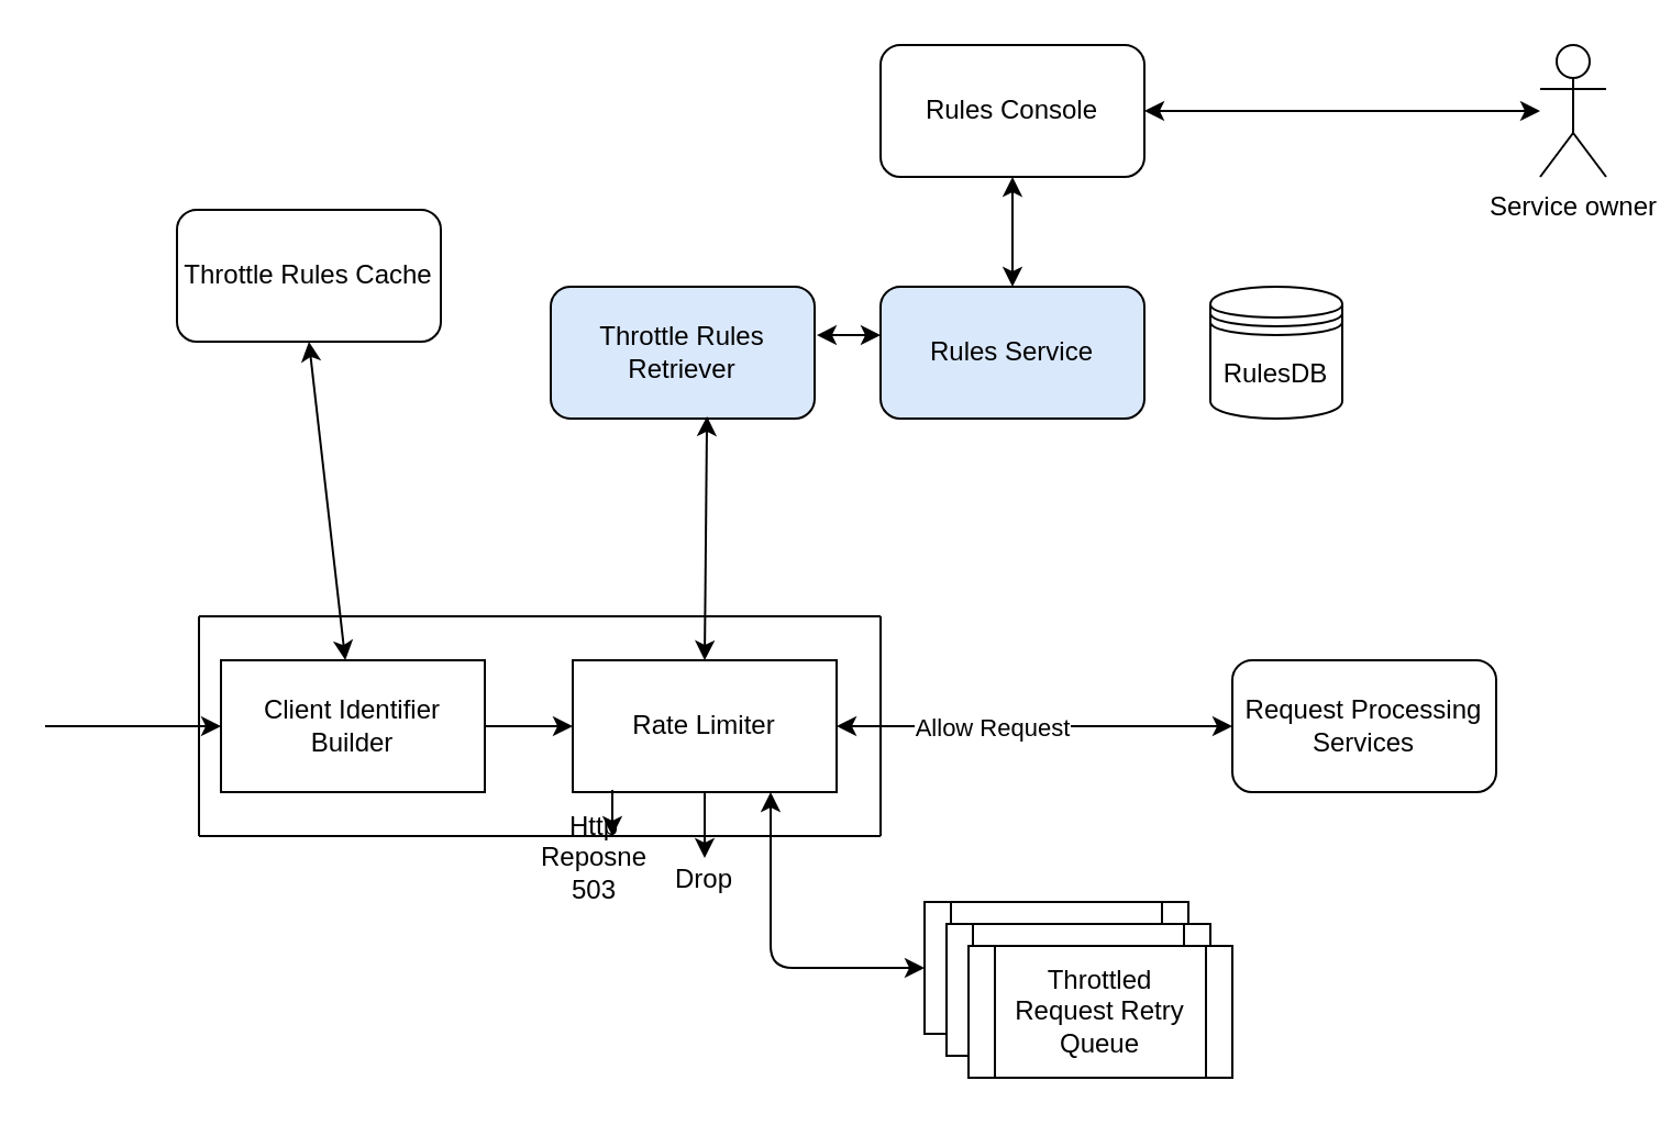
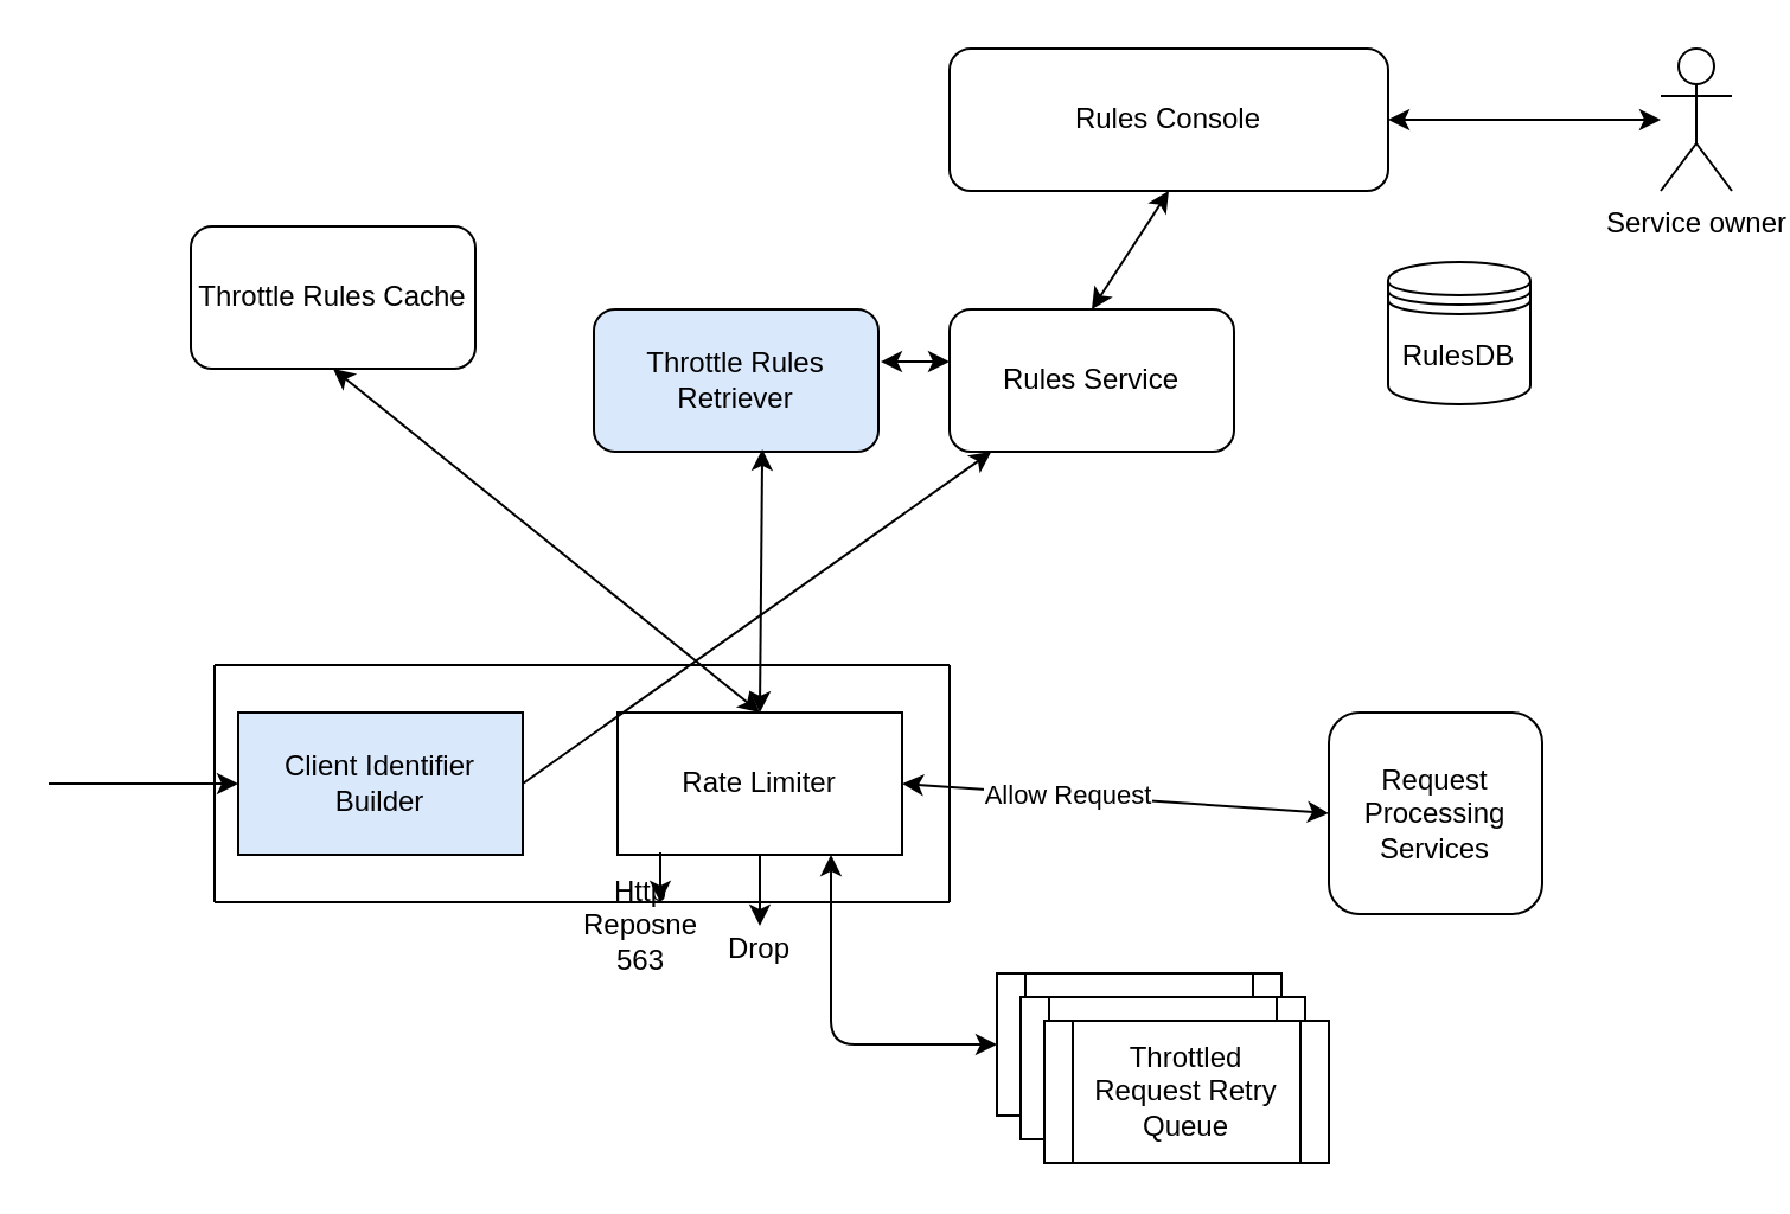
  <mxCell id="0" />
  <mxCell id="1" parent="0" />
- <mxCell id="2" value="Client Identifier Builder" style="rounded=0;whiteSpace=wrap;html=1;" vertex="1" parent="1"><mxGeometry y="300" width="120" height="60" as="geometry" x="100" /></mxCell>
+ <mxCell id="2" value="Client Identifier Builder" style="rounded=0;whiteSpace=wrap;html=1;fillColor=#dae8fc;" vertex="1" parent="1"><mxGeometry y="300" width="120" height="60" as="geometry" x="100" /></mxCell>
  <mxCell id="3" value="Rate Limiter" style="rounded=0;whiteSpace=wrap;html=1;" vertex="1" parent="1"><mxGeometry x="260" y="300" width="120" height="60" as="geometry" /></mxCell>
  <mxCell id="4" value="Throttle Rules Retriever" style="rounded=1;whiteSpace=wrap;html=1;fillColor=#dae8fc;" vertex="1" parent="1"><mxGeometry x="250" y="130" width="120" height="60" as="geometry" /></mxCell>
  <mxCell id="5" value="Throttle Rules Cache" style="rounded=1;whiteSpace=wrap;html=1;" vertex="1" parent="1"><mxGeometry x="80" y="95" width="120" height="60" as="geometry" /></mxCell>
- <mxCell id="6" value="Rules Service" style="rounded=1;whiteSpace=wrap;html=1;fillColor=#dae8fc;" vertex="1" parent="1"><mxGeometry x="400" y="130" width="120" height="60" as="geometry" /></mxCell>
- <mxCell id="7" value="RulesDB" style="shape=datastore;whiteSpace=wrap;html=1;" vertex="1" parent="1"><mxGeometry x="550" y="130" width="60" height="60" as="geometry" /></mxCell>
+ <mxCell id="6" value="Rules Service" style="rounded=1;whiteSpace=wrap;html=1;" vertex="1" parent="1"><mxGeometry x="400" y="130" width="120" height="60" as="geometry" /></mxCell>
+ <mxCell id="7" value="RulesDB" style="shape=datastore;whiteSpace=wrap;html=1;" vertex="1" parent="1"><mxGeometry x="585" y="110" width="60" height="60" as="geometry" /></mxCell>
  <mxCell id="8" value="Throttled Request Retry Queue" style="shape=process;whiteSpace=wrap;html=1;backgroundOutline=1;" vertex="1" parent="1"><mxGeometry x="420" y="410" width="120" height="60" as="geometry" /></mxCell>
  <mxCell id="9" value="Throttled Request Retry Queue" style="shape=process;whiteSpace=wrap;html=1;backgroundOutline=1;" vertex="1" parent="1"><mxGeometry x="430" y="420" width="120" height="60" as="geometry" /></mxCell>
  <mxCell id="10" value="Throttled Request Retry Queue" style="shape=process;whiteSpace=wrap;html=1;backgroundOutline=1;" vertex="1" parent="1"><mxGeometry x="440" y="430" width="120" height="60" as="geometry" /></mxCell>
  <mxCell id="11" value="" style="endArrow=classic;html=1;" edge="1" parent="1" source="3"><mxGeometry width="50" height="50" relative="1" as="geometry"><mxPoint x="220" y="430" as="sourcePoint" /><mxPoint x="320" y="390" as="targetPoint" /></mxGeometry></mxCell>
  <mxCell id="12" value="Drop" style="text;html=1;strokeColor=none;fillColor=none;align=center;verticalAlign=middle;whiteSpace=wrap;rounded=0;" vertex="1" parent="1"><mxGeometry x="300" y="390" width="40" height="20" as="geometry" /></mxCell>
  <mxCell id="13" value="" style="endArrow=classic;startArrow=classic;html=1;exitX=0.75;exitY=1;exitDx=0;exitDy=0;entryX=0;entryY=0.5;entryDx=0;entryDy=0;" edge="1" parent="1" source="3" target="8"><mxGeometry width="50" height="50" relative="1" as="geometry"><mxPoint x="220" y="430" as="sourcePoint" /><mxPoint x="270" y="380" as="targetPoint" /><Array as="points"><mxPoint x="350" y="440" /></Array></mxGeometry></mxCell>
  <mxCell id="14" value="" style="endArrow=classic;html=1;exitX=0.15;exitY=0.983;exitDx=0;exitDy=0;exitPerimeter=0;" edge="1" parent="1" source="3"><mxGeometry width="50" height="50" relative="1" as="geometry"><mxPoint x="220" y="430" as="sourcePoint" /><mxPoint x="278" y="380" as="targetPoint" /></mxGeometry></mxCell>
- <mxCell id="15" value="Http Reposne 503" style="text;html=1;strokeColor=none;fillColor=none;align=center;verticalAlign=middle;whiteSpace=wrap;rounded=0;" vertex="1" parent="1"><mxGeometry x="250" y="380" width="40" height="20" as="geometry" /></mxCell>
- <mxCell id="16" value="" style="endArrow=classic;startArrow=classic;html=1;exitX=0.5;exitY=1;exitDx=0;exitDy=0;" edge="1" parent="1" source="5" target="2"><mxGeometry width="50" height="50" relative="1" as="geometry"><mxPoint x="250" y="360" as="sourcePoint" /><mxPoint x="300" y="310" as="targetPoint" /></mxGeometry></mxCell>
+ <mxCell id="15" value="Http Reposne 563" style="text;html=1;strokeColor=none;fillColor=none;align=center;verticalAlign=middle;whiteSpace=wrap;rounded=0;" vertex="1" parent="1"><mxGeometry x="250" y="380" width="40" height="20" as="geometry" /></mxCell>
+ <mxCell id="16" value="" style="endArrow=classic;startArrow=classic;html=1;entryX=0.5;entryY=0;entryDx=0;entryDy=0;exitX=0.5;exitY=1;exitDx=0;exitDy=0;" edge="1" parent="1" source="5" target="3"><mxGeometry width="50" height="50" relative="1" as="geometry"><mxPoint x="250" y="360" as="sourcePoint" /><mxPoint x="300" y="310" as="targetPoint" /></mxGeometry></mxCell>
  <mxCell id="17" value="" style="endArrow=classic;startArrow=classic;html=1;exitX=0.592;exitY=0.983;exitDx=0;exitDy=0;exitPerimeter=0;" edge="1" parent="1" source="4"><mxGeometry width="50" height="50" relative="1" as="geometry"><mxPoint x="250" y="360" as="sourcePoint" /><mxPoint x="320" y="300" as="targetPoint" /></mxGeometry></mxCell>
  <mxCell id="18" value="" style="endArrow=classic;startArrow=classic;html=1;exitX=1.008;exitY=0.367;exitDx=0;exitDy=0;exitPerimeter=0;" edge="1" parent="1" source="4"><mxGeometry width="50" height="50" relative="1" as="geometry"><mxPoint x="250" y="360" as="sourcePoint" /><mxPoint x="400" y="152" as="targetPoint" /></mxGeometry></mxCell>
- <mxCell id="19" value="" style="endArrow=classic;html=1;exitX=1;exitY=0.5;exitDx=0;exitDy=0;entryX=0;entryY=0.5;entryDx=0;entryDy=0;" edge="1" parent="1" source="2" target="3"><mxGeometry width="50" height="50" relative="1" as="geometry"><mxPoint x="250" y="360" as="sourcePoint" /><mxPoint x="300" y="310" as="targetPoint" /></mxGeometry></mxCell>
+ <mxCell id="19" value="" style="endArrow=classic;html=1;exitX=1;exitY=0.5;exitDx=0;exitDy=0;" edge="1" parent="1" source="2" target="6"><mxGeometry width="50" height="50" relative="1" as="geometry"><mxPoint x="250" y="360" as="sourcePoint" /><mxPoint x="300" y="310" as="targetPoint" /></mxGeometry></mxCell>
  <mxCell id="20" value="Service owner" style="shape=umlActor;verticalLabelPosition=bottom;verticalAlign=top;html=1;outlineConnect=0;" vertex="1" parent="1"><mxGeometry x="700" y="20" width="30" height="60" as="geometry" /></mxCell>
- <mxCell id="21" value="Rules Console" style="rounded=1;whiteSpace=wrap;html=1;" vertex="1" parent="1"><mxGeometry x="400" y="20" width="120" height="60" as="geometry" /></mxCell>
+ <mxCell id="21" value="Rules Console" style="rounded=1;whiteSpace=wrap;html=1;" vertex="1" parent="1"><mxGeometry x="400" y="20" width="185" height="60" as="geometry" /></mxCell>
  <mxCell id="22" value="" style="endArrow=classic;startArrow=classic;html=1;exitX=1;exitY=0.5;exitDx=0;exitDy=0;" edge="1" parent="1" source="21"><mxGeometry width="50" height="50" relative="1" as="geometry"><mxPoint x="530" y="170" as="sourcePoint" /><mxPoint x="700" y="50" as="targetPoint" /></mxGeometry></mxCell>
  <mxCell id="23" value="" style="endArrow=classic;startArrow=classic;html=1;exitX=0.5;exitY=1;exitDx=0;exitDy=0;entryX=0.5;entryY=0;entryDx=0;entryDy=0;" edge="1" parent="1" source="21" target="6"><mxGeometry width="50" height="50" relative="1" as="geometry"><mxPoint x="530" y="170" as="sourcePoint" /><mxPoint x="580" y="120" as="targetPoint" /><Array as="points" /></mxGeometry></mxCell>
- <mxCell id="24" value="Request Processing Services" style="rounded=1;whiteSpace=wrap;html=1;" vertex="1" parent="1"><mxGeometry x="560" y="300" width="120" height="60" as="geometry" /></mxCell>
+ <mxCell id="24" value="Request Processing Services" style="rounded=1;whiteSpace=wrap;html=1;" vertex="1" parent="1"><mxGeometry x="560" y="300" width="90" height="85" as="geometry" /></mxCell>
  <mxCell id="25" value="" style="endArrow=classic;startArrow=classic;html=1;exitX=1;exitY=0.5;exitDx=0;exitDy=0;entryX=0;entryY=0.5;entryDx=0;entryDy=0;" edge="1" parent="1" source="3" target="24"><mxGeometry width="50" height="50" relative="1" as="geometry"><mxPoint x="510" y="310" as="sourcePoint" /><mxPoint x="560" y="260" as="targetPoint" /></mxGeometry></mxCell>
  <mxCell id="26" value="Allow Request" style="edgeLabel;html=1;align=center;verticalAlign=middle;resizable=0;points=[];" vertex="1" connectable="0" parent="25"><mxGeometry x="-0.222" relative="1" as="geometry"><mxPoint as="offset" /></mxGeometry></mxCell>
  <mxCell id="27" value="" style="endArrow=classic;html=1;" edge="1" parent="1"><mxGeometry width="50" height="50" relative="1" as="geometry"><mxPoint x="20" y="330" as="sourcePoint" /><mxPoint y="330" as="targetPoint" x="100" /></mxGeometry></mxCell>
  <mxCell id="28" value="" style="endArrow=none;html=1;" edge="1" parent="1"><mxGeometry width="50" height="50" relative="1" as="geometry"><mxPoint x="90" y="280" as="sourcePoint" /><mxPoint x="400" y="280" as="targetPoint" /></mxGeometry></mxCell>
  <mxCell id="29" value="" style="endArrow=none;html=1;" edge="1" parent="1"><mxGeometry width="50" height="50" relative="1" as="geometry"><mxPoint x="90" y="380" as="sourcePoint" /><mxPoint x="90" y="280" as="targetPoint" /></mxGeometry></mxCell>
  <mxCell id="30" value="" style="endArrow=none;html=1;" edge="1" parent="1"><mxGeometry width="50" height="50" relative="1" as="geometry"><mxPoint x="90" y="380" as="sourcePoint" /><mxPoint x="400" y="380" as="targetPoint" /></mxGeometry></mxCell>
  <mxCell id="31" value="" style="endArrow=none;html=1;" edge="1" parent="1"><mxGeometry width="50" height="50" relative="1" as="geometry"><mxPoint x="400" y="380" as="sourcePoint" /><mxPoint x="400" y="280" as="targetPoint" /></mxGeometry></mxCell>
